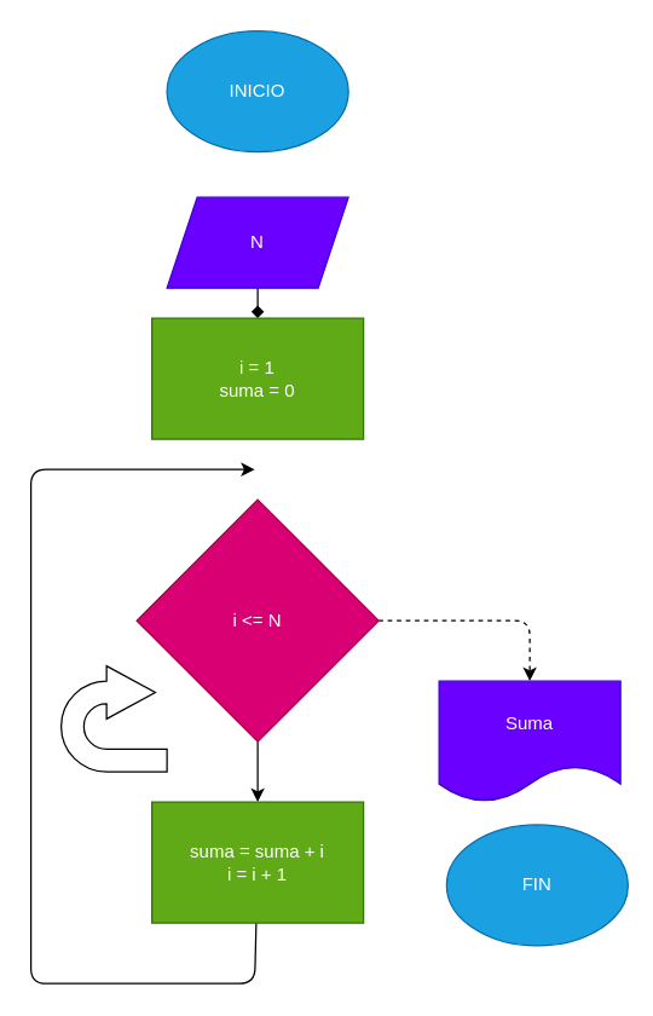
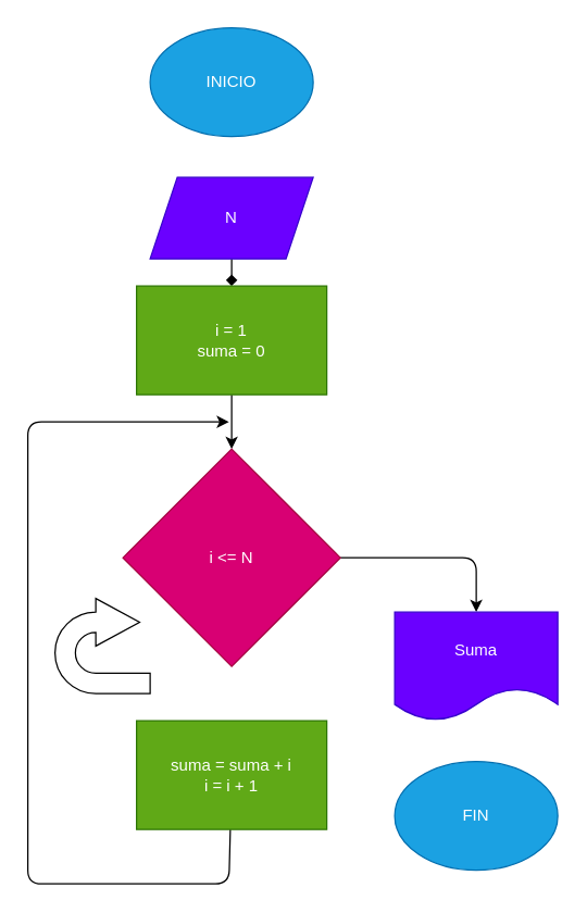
  <mxCell id="0" />
  <mxCell id="1" parent="0" />
  <mxCell id="2" value="INICIO" style="ellipse;whiteSpace=wrap;html=1;fillColor=#1ba1e2;fontColor=#ffffff;strokeColor=#006EAF;" vertex="1" parent="1"><mxGeometry x="110" y="20" width="120" height="80" as="geometry" /></mxCell>
  <mxCell id="3" value="" style="edgeStyle=none;html=1;strokeColor=#000000;endArrow=diamond;" edge="1" parent="1" source="4" target="6"><mxGeometry relative="1" as="geometry" /></mxCell>
  <mxCell id="4" value="N" style="shape=parallelogram;perimeter=parallelogramPerimeter;whiteSpace=wrap;html=1;fixedSize=1;fillColor=#6a00ff;fontColor=#ffffff;strokeColor=#3700CC;" vertex="1" parent="1"><mxGeometry x="110" y="130" width="120" height="60" as="geometry" /></mxCell>
+ <mxCell id="5" value="" style="edgeStyle=none;html=1;strokeColor=#000000;" edge="1" parent="1" source="6" target="9"><mxGeometry relative="1" as="geometry" /></mxCell>
  <mxCell id="6" value="i = 1&lt;br&gt;suma = 0" style="rounded=0;whiteSpace=wrap;html=1;fillColor=#60a917;fontColor=#ffffff;strokeColor=#2D7600;" vertex="1" parent="1"><mxGeometry x="100" y="210" width="140" height="80" as="geometry" /></mxCell>
- <mxCell id="7" style="edgeStyle=none;html=1;entryX=0.5;entryY=0;entryDx=0;entryDy=0;strokeColor=#000000;dashed=1;" edge="1" parent="1" source="9" target="10"><mxGeometry relative="1" as="geometry"><Array as="points"><mxPoint x="350" y="410" /></Array></mxGeometry></mxCell>
- <mxCell id="8" value="" style="edgeStyle=none;html=1;strokeColor=#000000;" edge="1" parent="1" source="9" target="13"><mxGeometry relative="1" as="geometry" /></mxCell>
+ <mxCell id="7" style="edgeStyle=none;html=1;entryX=0.5;entryY=0;entryDx=0;entryDy=0;strokeColor=#000000;" edge="1" parent="1" source="9" target="10"><mxGeometry relative="1" as="geometry"><Array as="points"><mxPoint x="350" y="410" /></Array></mxGeometry></mxCell>
  <mxCell id="9" value="i &amp;lt;= N" style="rhombus;whiteSpace=wrap;html=1;fillColor=#d80073;fontColor=#ffffff;strokeColor=#A50040;" vertex="1" parent="1"><mxGeometry x="90" y="330" width="160" height="160" as="geometry" /></mxCell>
  <mxCell id="10" value="Suma" style="shape=document;whiteSpace=wrap;html=1;boundedLbl=1;fillColor=#6a00ff;fontColor=#ffffff;strokeColor=#3700CC;" vertex="1" parent="1"><mxGeometry x="290" y="450" width="120" height="80" as="geometry" /></mxCell>
- <mxCell id="11" value="FIN" style="ellipse;whiteSpace=wrap;html=1;fillColor=#1ba1e2;fontColor=#ffffff;strokeColor=#006EAF;" vertex="1" parent="1"><mxGeometry x="295" y="545" width="120" height="80" as="geometry" /></mxCell>
+ <mxCell id="11" value="FIN" style="ellipse;whiteSpace=wrap;html=1;fillColor=#1ba1e2;fontColor=#ffffff;strokeColor=#006EAF;" vertex="1" parent="1"><mxGeometry x="290" y="560" width="120" height="80" as="geometry" /></mxCell>
  <mxCell id="12" style="edgeStyle=none;html=1;strokeColor=#000000;" edge="1" parent="1" source="13"><mxGeometry relative="1" as="geometry"><mxPoint x="168" y="310" as="targetPoint" /><Array as="points"><mxPoint x="168" y="650" /><mxPoint x="20" y="650" /><mxPoint x="20" y="310" /></Array></mxGeometry></mxCell>
  <mxCell id="13" value="suma = suma + i&lt;br&gt;i = i + 1" style="rounded=0;whiteSpace=wrap;html=1;fillColor=#60a917;fontColor=#ffffff;strokeColor=#2D7600;" vertex="1" parent="1"><mxGeometry x="100" y="530" width="140" height="80" as="geometry" /></mxCell>
  <mxCell id="14" value="" style="html=1;shadow=0;dashed=0;align=center;verticalAlign=middle;shape=mxgraph.arrows2.uTurnArrow;dy=7.5;arrowHead=35;dx2=32.25;rotation=0;" vertex="1" parent="1"><mxGeometry x="40" y="440" width="70" height="70" as="geometry" /></mxCell>
